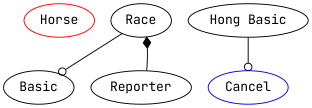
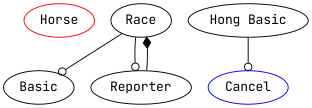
  digraph {
    fontname="JetBrains Mono"
    node [fontname="JetBrains Mono"]
    edge [arrowhead=odot fontname="JetBrains Mono"]
    Horse [color=red]
    Race
    Basic
    Reporter
    Cancel [color=blue]
    n6 [label="Hong Basic"]
    Race -> Basic
+   Race -> Reporter
    Reporter -> Race [arrowhead=diamond]
    n6 -> Cancel
  }
